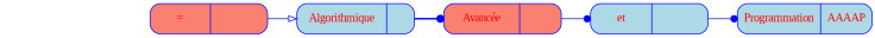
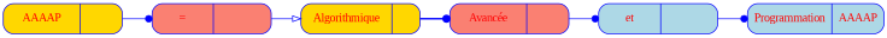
  digraph {
    fontname="Liberation Serif"
    rankdir=LR
    node [color=blue fillcolor=gold fontcolor=red fontname="Liberation Serif" fontsize=14 shape=record style="rounded, filled,filled"]
    edge [arrowhead=dot color=blue fontname="Liberation Serif" style=solid tailport=next]
+   n1 [label="{<elt> AAAAP | <next> }" width=2]
    n2 [fillcolor=salmon label="{<elt> = | <next> }" width=2]
-   n3 [fillcolor=lightblue label="{<elt> Algorithmique | <next> }" width=2]
+   n3 [label="{<elt> Algorithmique | <next> }" width=2]
    n4 [fillcolor=salmon label="{<elt> Avancée | <next> }" width=2]
    n5 [fillcolor=lightblue label="{<elt> et | <next> }" width=2]
    n6 [fillcolor=lightblue label="{<elt> Programmation | <next> AAAAP}" width=2]
+   n1 -> n2
    n2 -> n3 [arrowhead=onormal]
    n3 -> n4 [style=bold]
    n4 -> n5
    n5 -> n6
  }
